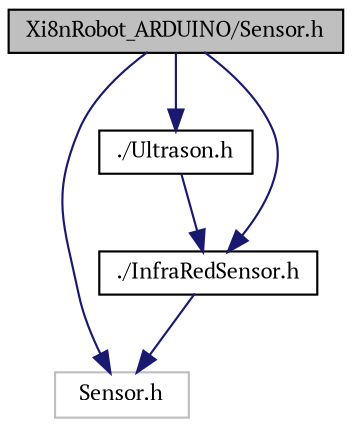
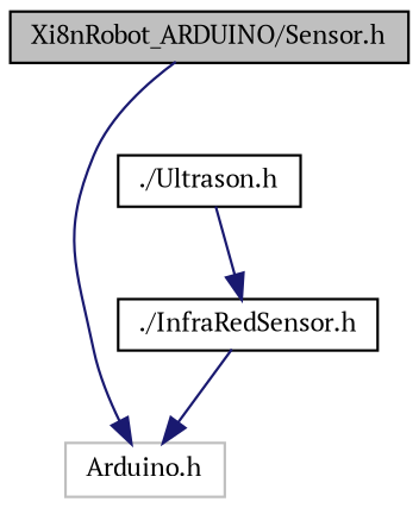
  digraph {
    fontname="PT Serif"
    node [color=black fillcolor=white fontname="PT Serif" fontsize=10 shape=record style=filled]
    edge [color=midnightblue fontname="PT Serif" fontsize=10 labelfontname=Helvetica labelfontsize=10 style=solid]
    n1 [fillcolor=grey75 fontcolor=black height=0.2 label="Xi8nRobot_ARDUINO/Sensor.h" width=0.4]
-   n2 [color=grey75 height=0.2 label="Sensor.h" width=0.4]
+   n2 [color=grey75 height=0.2 label="Arduino.h" width=0.4]
    n3 [height=0.2 label="./Ultrason.h" width=0.4]
    n4 [height=0.2 label="./InfraRedSensor.h" width=0.4]
    n1 -> n2
-   n1 -> n3
-   n1 -> n4
    n3 -> n4
    n4 -> n2
  }
